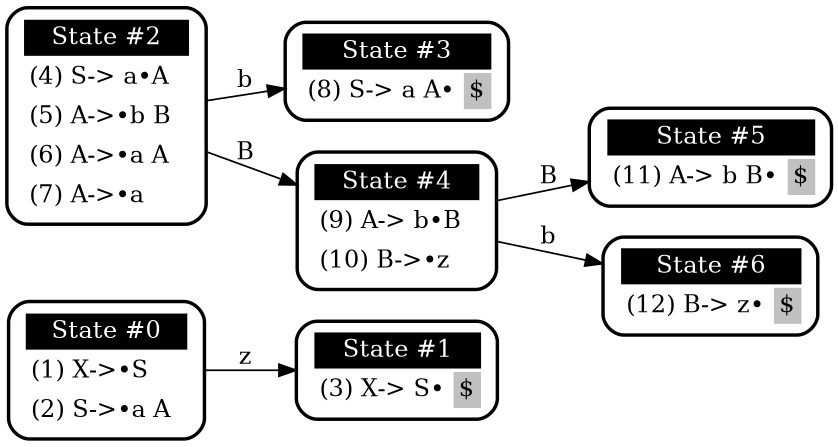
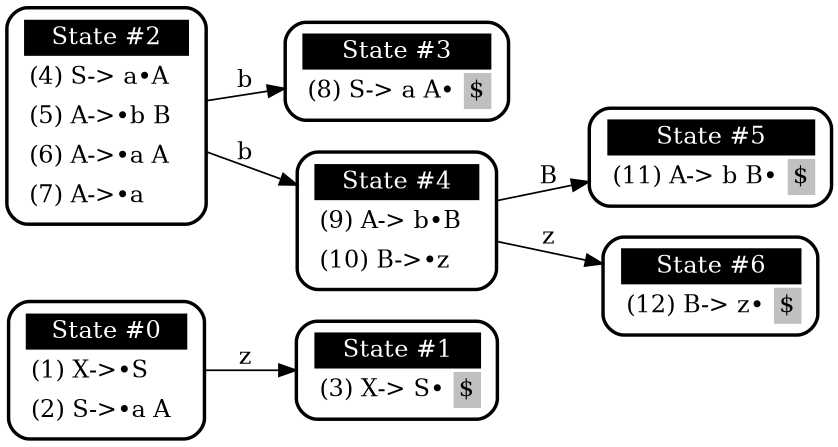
  digraph {
    fontname="DejaVu Serif"
    fontsize=30
    labelloc=t
    rankdir=LR
    splines=true
    node [fillcolor=white fontname="DejaVu Serif" penwidth=2 shape=Mrecord style="filled, bold"]
    edge [fontcolor=black fontname="DejaVu Serif" fontsize=14 penwidth=1]
    n1 [label=< <table border="0" cellborder="0" cellpadding="3" bgcolor="white"> <tr><td bgcolor="black" align="center" colspan="2"><font color="white">State #0</font></td></tr><tr><td align="left" port="r0">&#40;1&#41; X-&gt;&bull;S </td></tr> <tr><td align="left" port="r0">&#40;2&#41; S-&gt;&bull;a A </td></tr> </table>>]
    n2 [label=< <table border="0" cellborder="0" cellpadding="3" bgcolor="white"> <tr><td bgcolor="black" align="center" colspan="2"><font color="white">State #1</font></td></tr><tr><td align="left" port="r0">&#40;3&#41; X-&gt; S&bull;</td><td bgcolor="grey" align="right">$</td></tr> </table>>]
    n3 [label=< <table border="0" cellborder="0" cellpadding="3" bgcolor="white"> <tr><td bgcolor="black" align="center" colspan="2"><font color="white">State #2</font></td></tr><tr><td align="left" port="r0">&#40;4&#41; S-&gt; a&bull;A </td></tr> <tr><td align="left" port="r0">&#40;5&#41; A-&gt;&bull;b B </td></tr> <tr><td align="left" port="r0">&#40;6&#41; A-&gt;&bull;a A </td></tr> <tr><td align="left" port="r0">&#40;7&#41; A-&gt;&bull;a </td></tr> </table>>]
    n4 [label=< <table border="0" cellborder="0" cellpadding="3" bgcolor="white"> <tr><td bgcolor="black" align="center" colspan="2"><font color="white">State #3</font></td></tr><tr><td align="left" port="r0">&#40;8&#41; S-&gt; a A&bull;</td><td bgcolor="grey" align="right">$</td></tr> </table>>]
    n5 [label=< <table border="0" cellborder="0" cellpadding="3" bgcolor="white"> <tr><td bgcolor="black" align="center" colspan="2"><font color="white">State #4</font></td></tr><tr><td align="left" port="r0">&#40;9&#41; A-&gt; b&bull;B </td></tr> <tr><td align="left" port="r0">&#40;10&#41; B-&gt;&bull;z </td></tr> </table>>]
    n6 [label=< <table border="0" cellborder="0" cellpadding="3" bgcolor="white"> <tr><td bgcolor="black" align="center" colspan="2"><font color="white">State #5</font></td></tr><tr><td align="left" port="r0">&#40;11&#41; A-&gt; b B&bull;</td><td bgcolor="grey" align="right">$</td></tr> </table>>]
    n7 [label=< <table border="0" cellborder="0" cellpadding="3" bgcolor="white"> <tr><td bgcolor="black" align="center" colspan="2"><font color="white">State #6</font></td></tr><tr><td align="left" port="r0">&#40;12&#41; B-&gt; z&bull;</td><td bgcolor="grey" align="right">$</td></tr> </table>>]
    n1 -> n2 [label=z]
    n3 -> n4 [label=b]
-   n3 -> n5 [label=B]
+   n3 -> n5 [label=b]
    n5 -> n6 [label=B]
-   n5 -> n7 [label=b]
+   n5 -> n7 [label=z]
  }
